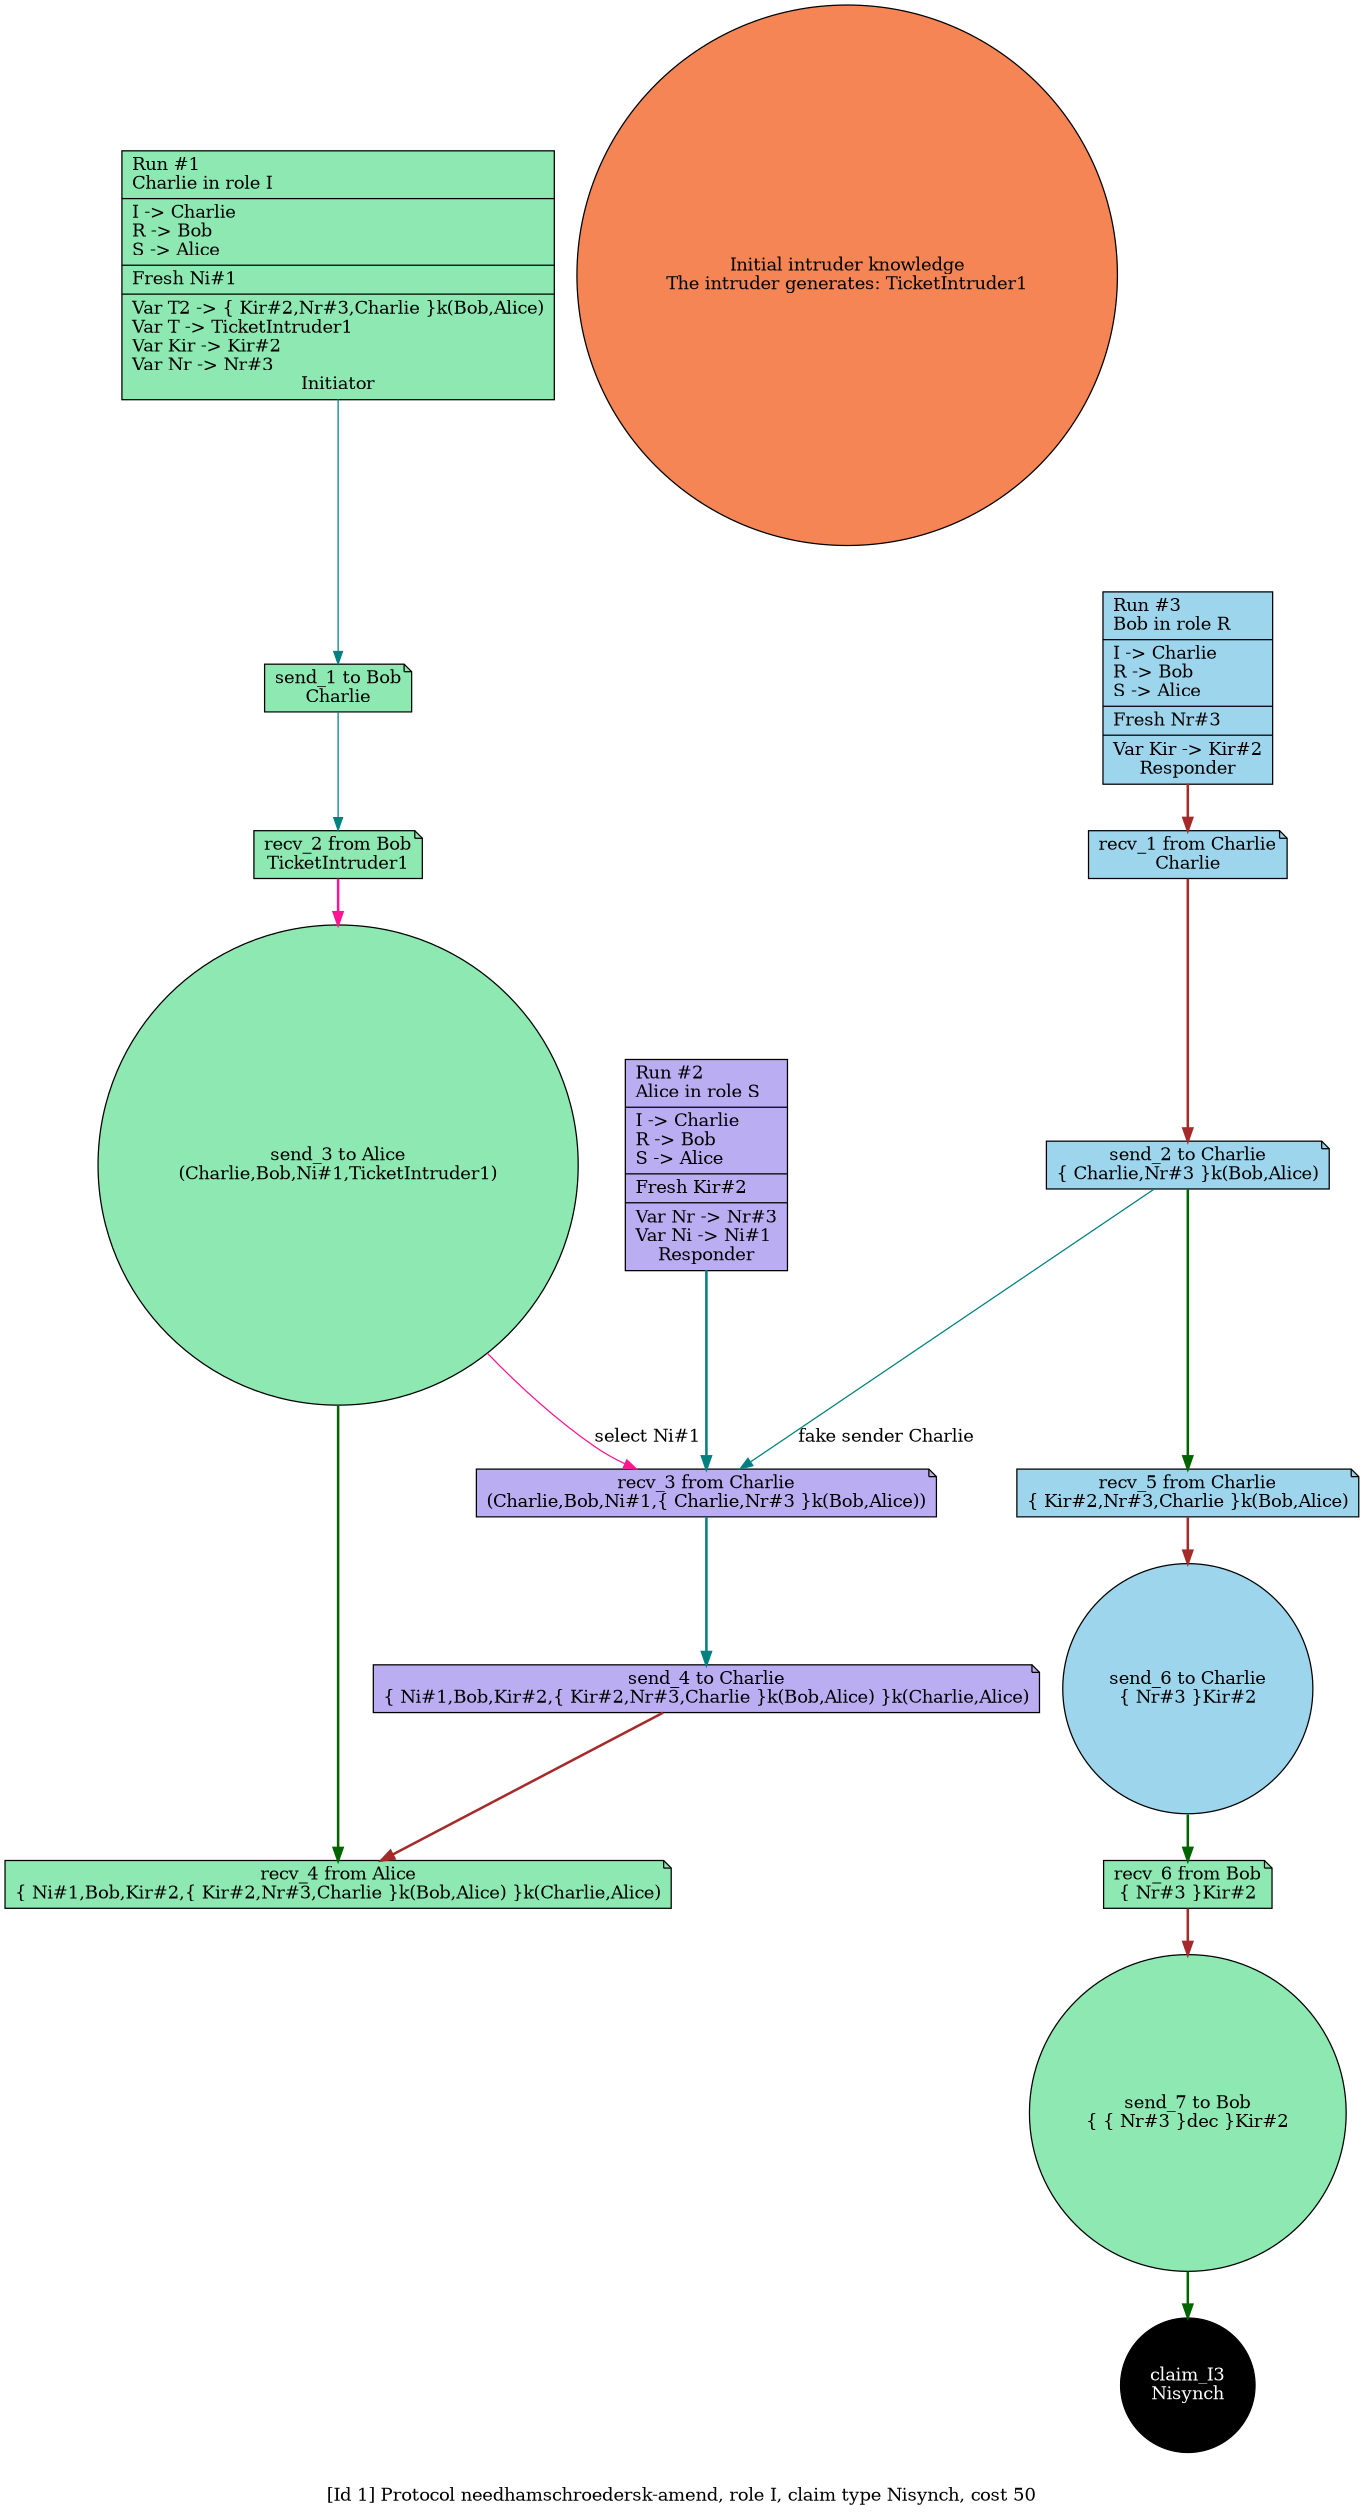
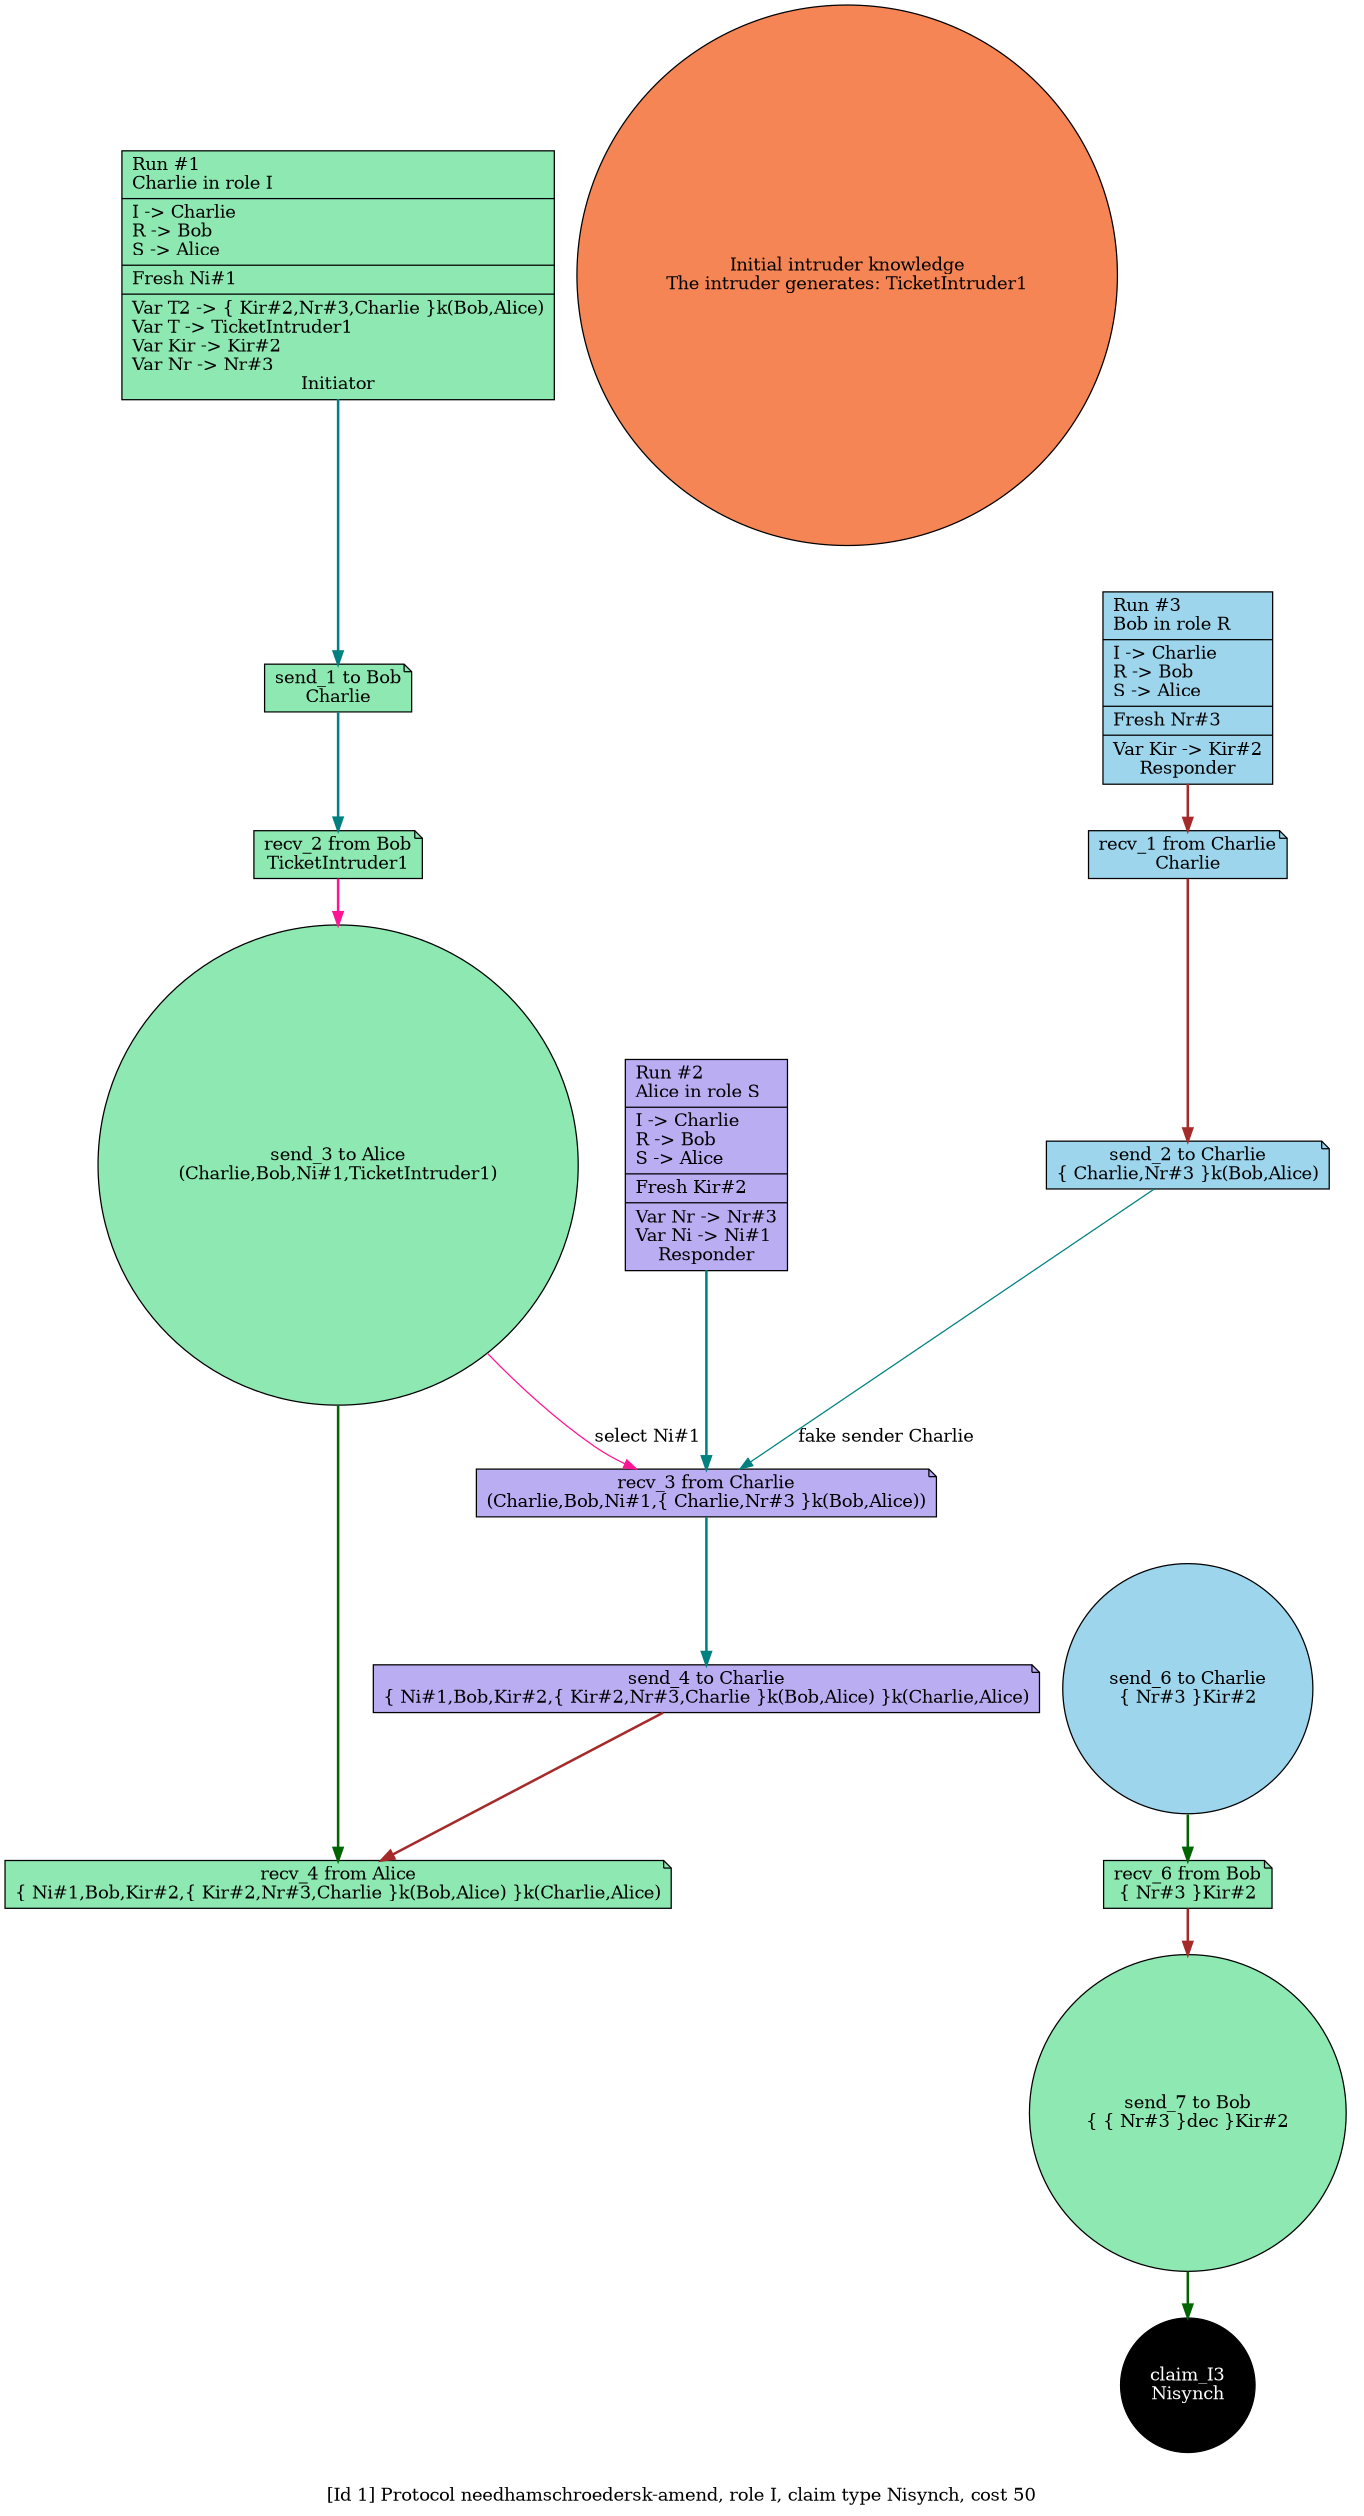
  digraph {
    label="[Id 1] Protocol needhamschroedersk-amend, role I, claim type Nisynch, cost 50"
    node [fillcolor="#8ee8b1" shape=note style=filled]
    edge [color=teal style=bold weight=10.0]
    n1 [label="send_1 to Bob\nCharlie"]
    n2 [label="recv_2 from Bob\nTicketIntruder1"]
    n3 [label="send_3 to Alice\n(Charlie,Bob,Ni#1,TicketIntruder1)" shape=circle]
    n4 [label="{ Run #1\lCharlie in role I\l|I -\> Charlie\lR -\> Bob\lS -\> Alice\l|Fresh Ni#1\l|Var T2 -\> \{ Kir#2,Nr#3,Charlie \}k(Bob,Alice)\lVar T -\> TicketIntruder1\lVar Kir -\> Kir#2\lVar Nr -\> Nr#3\lInitiator}" shape=record]
    n5 [label="recv_4 from Alice\n\{ Ni#1,Bob,Kir#2,\{ Kir#2,Nr#3,Charlie \}k(Bob,Alice) \}k(Charlie,Alice)"]
    n6 [fillcolor="#bbadf2" label="recv_3 from Charlie\n(Charlie,Bob,Ni#1,\{ Charlie,Nr#3 \}k(Bob,Alice))"]
    n7 [fillcolor="#bbadf2" label="send_4 to Charlie\n\{ Ni#1,Bob,Kir#2,\{ Kir#2,Nr#3,Charlie \}k(Bob,Alice) \}k(Charlie,Alice)"]
    n8 [label="recv_6 from Bob\n\{ Nr#3 \}Kir#2"]
    n9 [label="send_7 to Bob\n\{ \{ Nr#3 \}dec \}Kir#2" shape=circle]
-   n10 [fillcolor="#9dd5ed" label="recv_5 from Charlie\n\{ Kir#2,Nr#3,Charlie \}k(Bob,Alice)"]
    n11 [fillcolor="#9dd5ed" label="send_6 to Charlie\n\{ Nr#3 \}Kir#2" shape=circle]
    n12 [fillcolor="#000000" fontcolor="#ffffff" label="claim_I3\nNisynch" shape=circle]
    n13 [fillcolor="#bbadf2" label="{ Run #2\lAlice in role S\l|I -\> Charlie\lR -\> Bob\lS -\> Alice\l|Fresh Kir#2\l|Var Nr -\> Nr#3\lVar Ni -\> Ni#1\lResponder}" shape=record]
    n14 [fillcolor="#9dd5ed" label="recv_1 from Charlie\nCharlie"]
    n15 [fillcolor="#9dd5ed" label="send_2 to Charlie\n\{ Charlie,Nr#3 \}k(Bob,Alice)"]
    n16 [fillcolor="#9dd5ed" label="{ Run #3\lBob in role R\l|I -\> Charlie\lR -\> Bob\lS -\> Alice\l|Fresh Nr#3\l|Var Kir -\> Kir#2\lResponder}" shape=record]
    n17 [fillcolor="#f68555" label="Initial intruder knowledge\nThe intruder generates: TicketIntruder1" shape=circle]
-   n1 -> n2 [style=solid]
+   n1 -> n2
    n2 -> n3 [color=deeppink]
    n3 -> n5 [color=darkgreen]
    n3 -> n6 [color=deeppink label="select Ni#1" style="" weight=""]
-   n4 -> n1 [style=solid]
+   n4 -> n1
    n6 -> n7
    n7 -> n5 [color=brown weight=""]
    n8 -> n9 [color=brown]
    n9 -> n12 [color=darkgreen]
-   n10 -> n11 [color=brown]
    n11 -> n8 [color=darkgreen weight=""]
    n13 -> n6
    n14 -> n15 [color=brown]
    n15 -> n6 [label="fake sender Charlie\n" style="" weight=""]
-   n15 -> n10 [color=darkgreen]
    n16 -> n14 [color=brown]
  }
